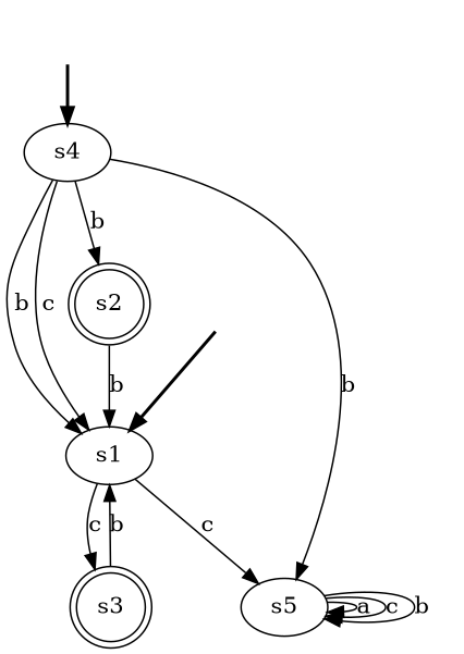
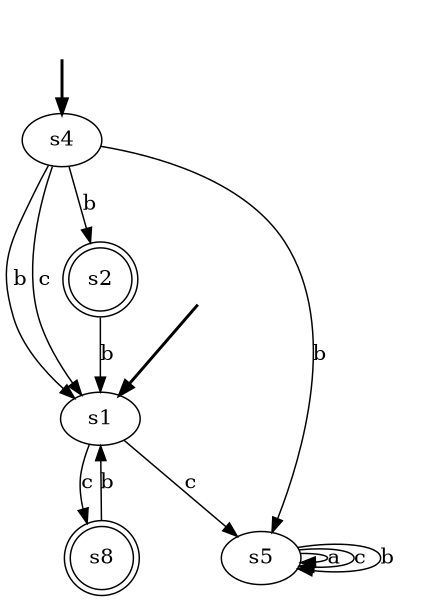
  digraph {
    fake0 [style=invisible]
    s4 [root=true]
    s1 [root=true]
    s5
    s2 [shape=doublecircle]
    fake1 [style=invisible]
-   s3 [shape=doublecircle]
+   s3 [shape=doublecircle label=s8]
    fake0 -> s4 [style=bold]
    s4 -> s1 [label=c]
    s4 -> s1 [label=b]
    s4 -> s5 [label=b]
    s4 -> s2 [label=b]
    s1 -> s5 [label=c]
    s1 -> s3 [label=c]
    s5 -> s5 [label=a]
    s5 -> s5 [label=c]
    s5 -> s5 [label=b]
    s2 -> s1 [label=b]
    fake1 -> s1 [style=bold]
    s3 -> s1 [label=b]
  }
